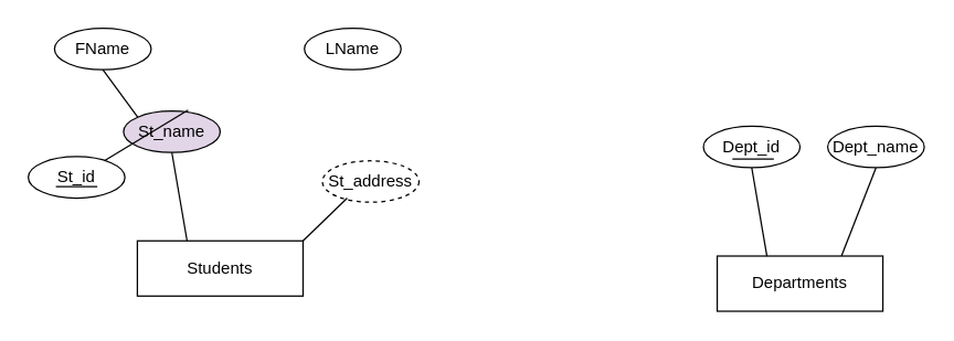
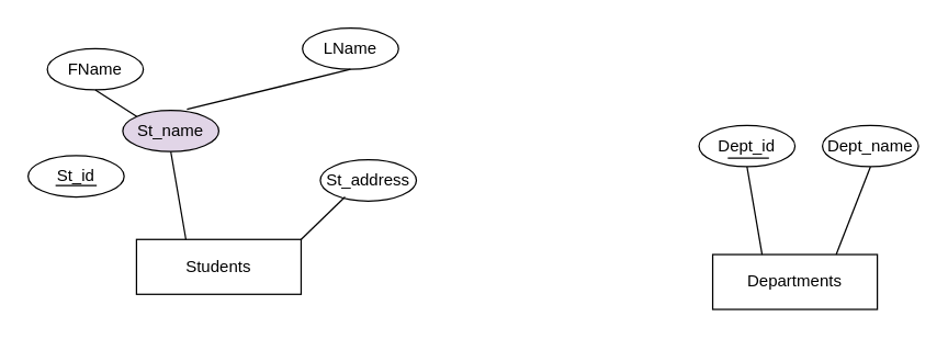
  <mxCell id="0" />
  <mxCell id="1" parent="0" />
  <mxCell id="2" value="Students" style="rounded=0;whiteSpace=wrap;html=1;direction=east;" vertex="1" parent="1"><mxGeometry x="99" y="174" width="120" height="40" as="geometry" /></mxCell>
  <mxCell id="3" value="St_id" style="ellipse;whiteSpace=wrap;html=1;" vertex="1" parent="1"><mxGeometry x="20" y="113" width="70" height="30" as="geometry" /></mxCell>
  <mxCell id="4" value="St_name" style="ellipse;whiteSpace=wrap;html=1;fillColor=#e1d5e7;" vertex="1" parent="1"><mxGeometry x="89" y="80" width="70" height="30" as="geometry" /></mxCell>
- <mxCell id="5" value="FName" style="ellipse;whiteSpace=wrap;html=1;" vertex="1" parent="1"><mxGeometry x="39" y="20" width="70" height="30" as="geometry" /></mxCell>
+ <mxCell id="5" value="FName" style="ellipse;whiteSpace=wrap;html=1;" vertex="1" parent="1"><mxGeometry x="34" y="35" width="70" height="30" as="geometry" /></mxCell>
  <mxCell id="6" value="LName" style="ellipse;whiteSpace=wrap;html=1;" vertex="1" parent="1"><mxGeometry x="220" y="20" width="70" height="30" as="geometry" /></mxCell>
- <mxCell id="7" value="St_address" style="ellipse;whiteSpace=wrap;html=1;dashed=1;" vertex="1" parent="1"><mxGeometry x="233" y="116" width="70" height="30" as="geometry" /></mxCell>
+ <mxCell id="7" value="St_address" style="ellipse;whiteSpace=wrap;html=1;" vertex="1" parent="1"><mxGeometry x="233" y="116" width="70" height="30" as="geometry" /></mxCell>
  <mxCell id="8" value="" style="endArrow=none;html=1;rounded=0;entryX=0.257;entryY=0.9;entryDx=0;entryDy=0;entryPerimeter=0;exitX=1;exitY=0;exitDx=0;exitDy=0;" edge="1" parent="1" source="2" target="7"><mxGeometry width="50" height="50" relative="1" as="geometry"><mxPoint x="220" y="170" as="sourcePoint" /><mxPoint x="250" y="149" as="targetPoint" /></mxGeometry></mxCell>
  <mxCell id="9" value="" style="endArrow=none;html=1;rounded=0;entryX=0.5;entryY=1;entryDx=0;entryDy=0;exitX=0.75;exitY=0;exitDx=0;exitDy=0;" edge="1" parent="1" target="4"><mxGeometry width="50" height="50" relative="1" as="geometry"><mxPoint x="135" y="174" as="sourcePoint" /><mxPoint x="160" y="110" as="targetPoint" /></mxGeometry></mxCell>
  <mxCell id="10" value="" style="endArrow=none;html=1;rounded=0;entryX=0.5;entryY=1;entryDx=0;entryDy=0;exitX=0;exitY=0;exitDx=0;exitDy=0;" edge="1" parent="1" source="4" target="5"><mxGeometry width="50" height="50" relative="1" as="geometry"><mxPoint x="145" y="184" as="sourcePoint" /><mxPoint x="134" y="120" as="targetPoint" /></mxGeometry></mxCell>
- <mxCell id="11" value="" style="endArrow=none;html=1;rounded=0;exitX=0.668;exitY=-0.027;exitDx=0;exitDy=0;exitPerimeter=0;" edge="1" parent="1" source="4" target="3"><mxGeometry width="50" height="50" relative="1" as="geometry"><mxPoint x="109" y="95" as="sourcePoint" /><mxPoint x="105" y="60" as="targetPoint" /></mxGeometry></mxCell>
+ <mxCell id="11" value="" style="endArrow=none;html=1;rounded=0;entryX=0.5;entryY=1;entryDx=0;entryDy=0;exitX=0.668;exitY=-0.027;exitDx=0;exitDy=0;exitPerimeter=0;" edge="1" parent="1" source="4" target="6"><mxGeometry width="50" height="50" relative="1" as="geometry"><mxPoint x="109" y="95" as="sourcePoint" /><mxPoint x="105" y="60" as="targetPoint" /></mxGeometry></mxCell>
  <mxCell id="12" value="Departments" style="rounded=0;whiteSpace=wrap;html=1;direction=east;" vertex="1" parent="1"><mxGeometry x="519" y="185" width="120" height="40" as="geometry" /></mxCell>
  <mxCell id="13" value="Dept_id" style="ellipse;whiteSpace=wrap;html=1;" vertex="1" parent="1"><mxGeometry x="509" y="91" width="70" height="30" as="geometry" /></mxCell>
  <mxCell id="14" value="Dept_name" style="ellipse;whiteSpace=wrap;html=1;" vertex="1" parent="1"><mxGeometry x="599" y="91" width="70" height="30" as="geometry" /></mxCell>
  <mxCell id="15" value="" style="endArrow=none;html=1;rounded=0;entryX=0.5;entryY=1;entryDx=0;entryDy=0;exitX=0.75;exitY=0;exitDx=0;exitDy=0;" edge="1" source="12" target="14" parent="1"><mxGeometry width="50" height="50" relative="1" as="geometry"><mxPoint x="649" y="195" as="sourcePoint" /><mxPoint x="681" y="164" as="targetPoint" /></mxGeometry></mxCell>
  <mxCell id="16" value="" style="endArrow=none;html=1;rounded=0;entryX=0.5;entryY=1;entryDx=0;entryDy=0;exitX=0.75;exitY=0;exitDx=0;exitDy=0;" edge="1" target="13" parent="1"><mxGeometry width="50" height="50" relative="1" as="geometry"><mxPoint x="555" y="185" as="sourcePoint" /><mxPoint x="580" y="121" as="targetPoint" /></mxGeometry></mxCell>
  <mxCell id="17" value="" style="endArrow=none;html=1;rounded=0;" edge="1" parent="1"><mxGeometry width="50" height="50" relative="1" as="geometry"><mxPoint x="40" y="134.79" as="sourcePoint" /><mxPoint x="70" y="134.79" as="targetPoint" /></mxGeometry></mxCell>
  <mxCell id="18" value="" style="endArrow=none;html=1;rounded=0;" edge="1" parent="1"><mxGeometry width="50" height="50" relative="1" as="geometry"><mxPoint x="530" y="114.79" as="sourcePoint" /><mxPoint x="560" y="114.79" as="targetPoint" /></mxGeometry></mxCell>
